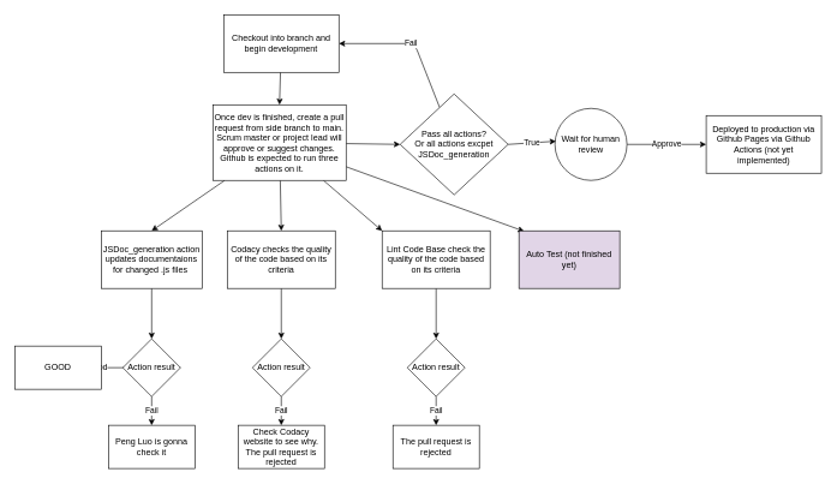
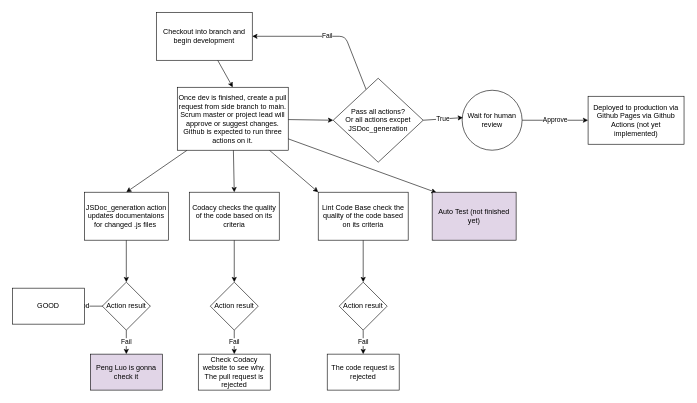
  <mxCell id="0" />
  <mxCell id="1" parent="0" />
  <mxCell id="2" style="edgeStyle=none;html=1;entryX=0.5;entryY=0;entryDx=0;entryDy=0;" parent="1" source="3" target="9" edge="1"><mxGeometry relative="1" as="geometry" /></mxCell>
- <mxCell id="3" value="Checkout into branch and begin development" style="whiteSpace=wrap;html=1;" parent="1" vertex="1"><mxGeometry x="310" y="20" width="160" height="80" as="geometry" /></mxCell>
+ <mxCell id="3" value="Checkout into branch and begin development" style="whiteSpace=wrap;html=1;" parent="1" vertex="1"><mxGeometry x="260" y="20" width="160" height="80" as="geometry" /></mxCell>
  <mxCell id="4" style="edgeStyle=none;html=1;entryX=0;entryY=0.5;entryDx=0;entryDy=0;" parent="1" source="9" target="14" edge="1"><mxGeometry relative="1" as="geometry" /></mxCell>
  <mxCell id="5" style="edgeStyle=none;html=1;entryX=0.5;entryY=0;entryDx=0;entryDy=0;" edge="1" parent="1" source="9" target="17"><mxGeometry relative="1" as="geometry" /></mxCell>
  <mxCell id="6" style="edgeStyle=none;html=1;entryX=0.5;entryY=0;entryDx=0;entryDy=0;" edge="1" parent="1" source="9" target="19"><mxGeometry relative="1" as="geometry" /></mxCell>
  <mxCell id="7" style="edgeStyle=none;html=1;entryX=0;entryY=0;entryDx=0;entryDy=0;" edge="1" parent="1" source="9" target="29"><mxGeometry relative="1" as="geometry" /></mxCell>
  <mxCell id="8" style="edgeStyle=none;html=1;entryX=0.051;entryY=0.008;entryDx=0;entryDy=0;entryPerimeter=0;" edge="1" parent="1" source="9" target="33"><mxGeometry relative="1" as="geometry" /></mxCell>
  <mxCell id="9" value="Once dev is finished, create a pull request from side branch to main. Scrum master or project lead will approve or suggest changes. Github is expected to run three actions on it." style="whiteSpace=wrap;html=1;" parent="1" vertex="1"><mxGeometry x="295" y="145" width="185" height="105" as="geometry" /></mxCell>
  <mxCell id="10" value="Approve" style="edgeStyle=none;html=1;entryX=0;entryY=0.5;entryDx=0;entryDy=0;" edge="1" parent="1" source="11" target="15"><mxGeometry relative="1" as="geometry" /></mxCell>
  <mxCell id="11" value="Wait for human review" style="ellipse;whiteSpace=wrap;html=1;" parent="1" vertex="1"><mxGeometry x="770" y="150" width="100" height="100" as="geometry" /></mxCell>
  <mxCell id="12" value="True" style="edgeStyle=none;html=1;entryX=0.013;entryY=0.456;entryDx=0;entryDy=0;entryPerimeter=0;exitX=1;exitY=0.5;exitDx=0;exitDy=0;" parent="1" source="14" target="11" edge="1"><mxGeometry relative="1" as="geometry"><mxPoint x="710" y="196" as="sourcePoint" /></mxGeometry></mxCell>
  <mxCell id="13" value="Fail" style="edgeStyle=none;html=1;entryX=1;entryY=0.5;entryDx=0;entryDy=0;" edge="1" parent="1" source="14" target="3"><mxGeometry relative="1" as="geometry"><mxPoint x="575" y="60" as="targetPoint" /><Array as="points"><mxPoint x="575" y="60" /></Array></mxGeometry></mxCell>
  <mxCell id="14" value="Pass all actions?&lt;br&gt;Or all actions excpet JSDoc_generation" style="rhombus;whiteSpace=wrap;html=1;" parent="1" vertex="1"><mxGeometry x="555" y="130" width="150" height="140" as="geometry" /></mxCell>
  <mxCell id="15" value="Deployed to production via Github Pages via Github Actions (not yet implemented)" style="whiteSpace=wrap;html=1;" parent="1" vertex="1"><mxGeometry x="980" y="160" width="160" height="80" as="geometry" /></mxCell>
  <mxCell id="16" style="edgeStyle=none;html=1;entryX=0.5;entryY=0;entryDx=0;entryDy=0;" edge="1" parent="1" source="17" target="22"><mxGeometry relative="1" as="geometry" /></mxCell>
  <mxCell id="17" value="JSDoc_generation action updates documentaions for changed .js files&amp;nbsp;" style="rounded=0;whiteSpace=wrap;html=1;" vertex="1" parent="1"><mxGeometry x="140" y="320" width="140" height="80" as="geometry" /></mxCell>
  <mxCell id="18" style="edgeStyle=none;html=1;entryX=0.5;entryY=0;entryDx=0;entryDy=0;" edge="1" parent="1" source="19" target="25"><mxGeometry relative="1" as="geometry" /></mxCell>
  <mxCell id="19" value="Codacy checks the quality of the code based on its criteria" style="rounded=0;whiteSpace=wrap;html=1;" vertex="1" parent="1"><mxGeometry x="315" y="320" width="150" height="80" as="geometry" /></mxCell>
  <mxCell id="20" value="Fail" style="edgeStyle=none;html=1;entryX=0.5;entryY=0;entryDx=0;entryDy=0;" edge="1" parent="1" source="22" target="23"><mxGeometry relative="1" as="geometry" /></mxCell>
  <mxCell id="21" value="Good" style="edgeStyle=none;html=1;exitX=1;exitY=0.5;exitDx=0;exitDy=0;entryX=0;entryY=0.5;entryDx=0;entryDy=0;" edge="1" parent="1" source="22" target="27"><mxGeometry relative="1" as="geometry" /></mxCell>
  <mxCell id="22" value="Action result" style="rhombus;whiteSpace=wrap;html=1;" vertex="1" parent="1"><mxGeometry x="170" y="470" width="80" height="80" as="geometry" /></mxCell>
- <mxCell id="23" value="Peng Luo is gonna check it" style="rounded=0;whiteSpace=wrap;html=1;" vertex="1" parent="1"><mxGeometry x="150" y="590" width="120" height="60" as="geometry" /></mxCell>
+ <mxCell id="23" value="Peng Luo is gonna check it" style="rounded=0;whiteSpace=wrap;html=1;fillColor=#e1d5e7;" vertex="1" parent="1"><mxGeometry x="150" y="590" width="120" height="60" as="geometry" /></mxCell>
  <mxCell id="24" value="Fail" style="edgeStyle=none;html=1;entryX=0.5;entryY=0;entryDx=0;entryDy=0;" edge="1" parent="1" source="25" target="26"><mxGeometry relative="1" as="geometry" /></mxCell>
  <mxCell id="25" value="&lt;span&gt;Action result&lt;/span&gt;" style="rhombus;whiteSpace=wrap;html=1;" vertex="1" parent="1"><mxGeometry x="350" y="470" width="80" height="80" as="geometry" /></mxCell>
  <mxCell id="26" value="Check Codacy website to see why. The pull request is rejected" style="rounded=0;whiteSpace=wrap;html=1;" vertex="1" parent="1"><mxGeometry x="330" y="590" width="120" height="60" as="geometry" /></mxCell>
  <mxCell id="27" value="GOOD" style="rounded=0;whiteSpace=wrap;html=1;" vertex="1" parent="1"><mxGeometry x="20" y="480" width="120" height="60" as="geometry" /></mxCell>
  <mxCell id="28" style="edgeStyle=none;html=1;entryX=0.5;entryY=0;entryDx=0;entryDy=0;" edge="1" parent="1" source="29" target="31"><mxGeometry relative="1" as="geometry" /></mxCell>
  <mxCell id="29" value="Lint Code Base check the quality of the code based on its criteria" style="rounded=0;whiteSpace=wrap;html=1;" vertex="1" parent="1"><mxGeometry x="530" y="320" width="150" height="80" as="geometry" /></mxCell>
  <mxCell id="30" value="Fail" style="edgeStyle=none;html=1;entryX=0.5;entryY=0;entryDx=0;entryDy=0;" edge="1" parent="1" source="31" target="32"><mxGeometry relative="1" as="geometry" /></mxCell>
  <mxCell id="31" value="&lt;span&gt;Action result&lt;/span&gt;" style="rhombus;whiteSpace=wrap;html=1;" vertex="1" parent="1"><mxGeometry x="565" y="470" width="80" height="80" as="geometry" /></mxCell>
- <mxCell id="32" value="The pull request is rejected" style="rounded=0;whiteSpace=wrap;html=1;" vertex="1" parent="1"><mxGeometry x="545" y="590" width="120" height="60" as="geometry" /></mxCell>
+ <mxCell id="32" value="The code request is rejected" style="rounded=0;whiteSpace=wrap;html=1;" vertex="1" parent="1"><mxGeometry x="545" y="590" width="120" height="60" as="geometry" /></mxCell>
  <mxCell id="33" value="Auto Test (not finished yet)" style="rounded=0;whiteSpace=wrap;html=1;fillColor=#e1d5e7;" vertex="1" parent="1"><mxGeometry x="720" y="320" width="140" height="80" as="geometry" /></mxCell>
